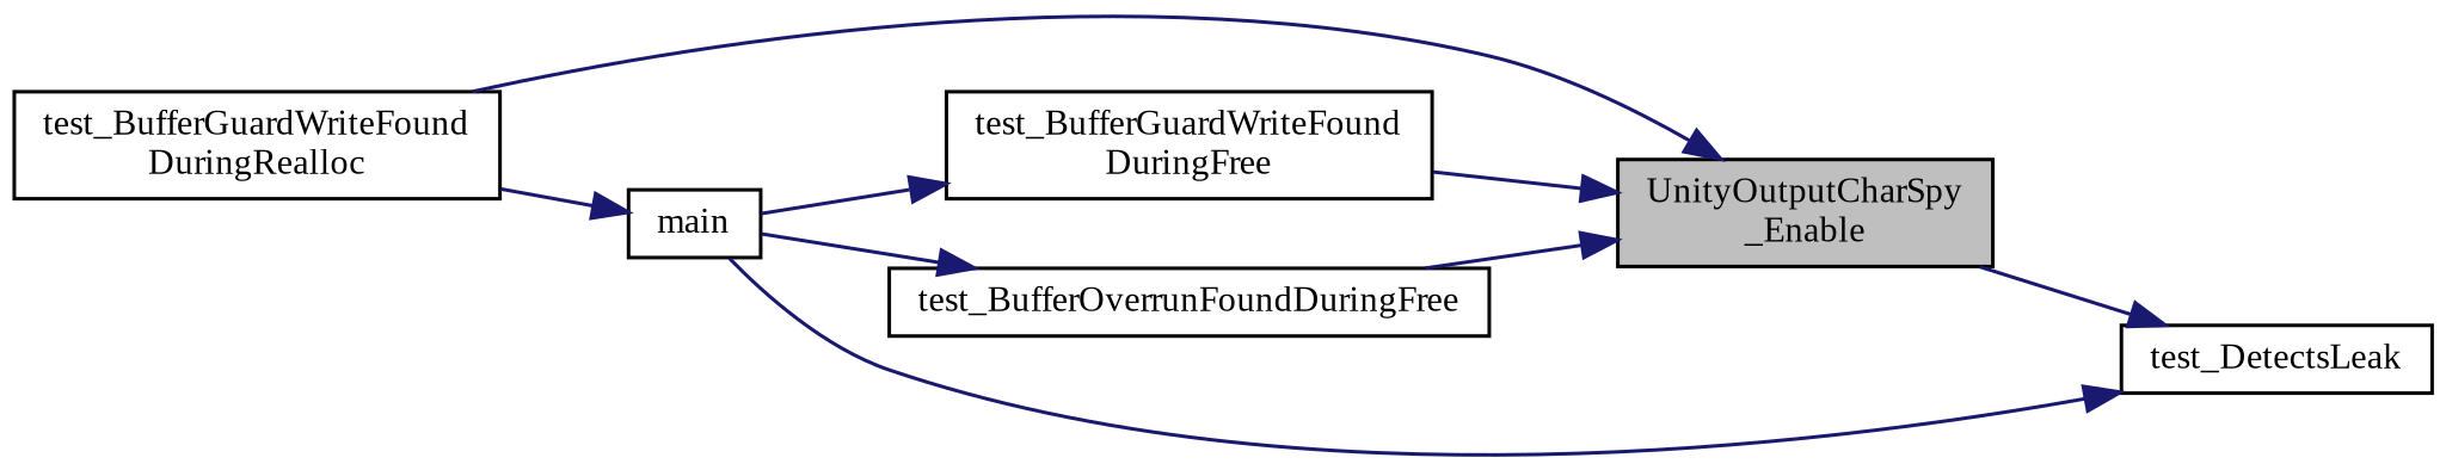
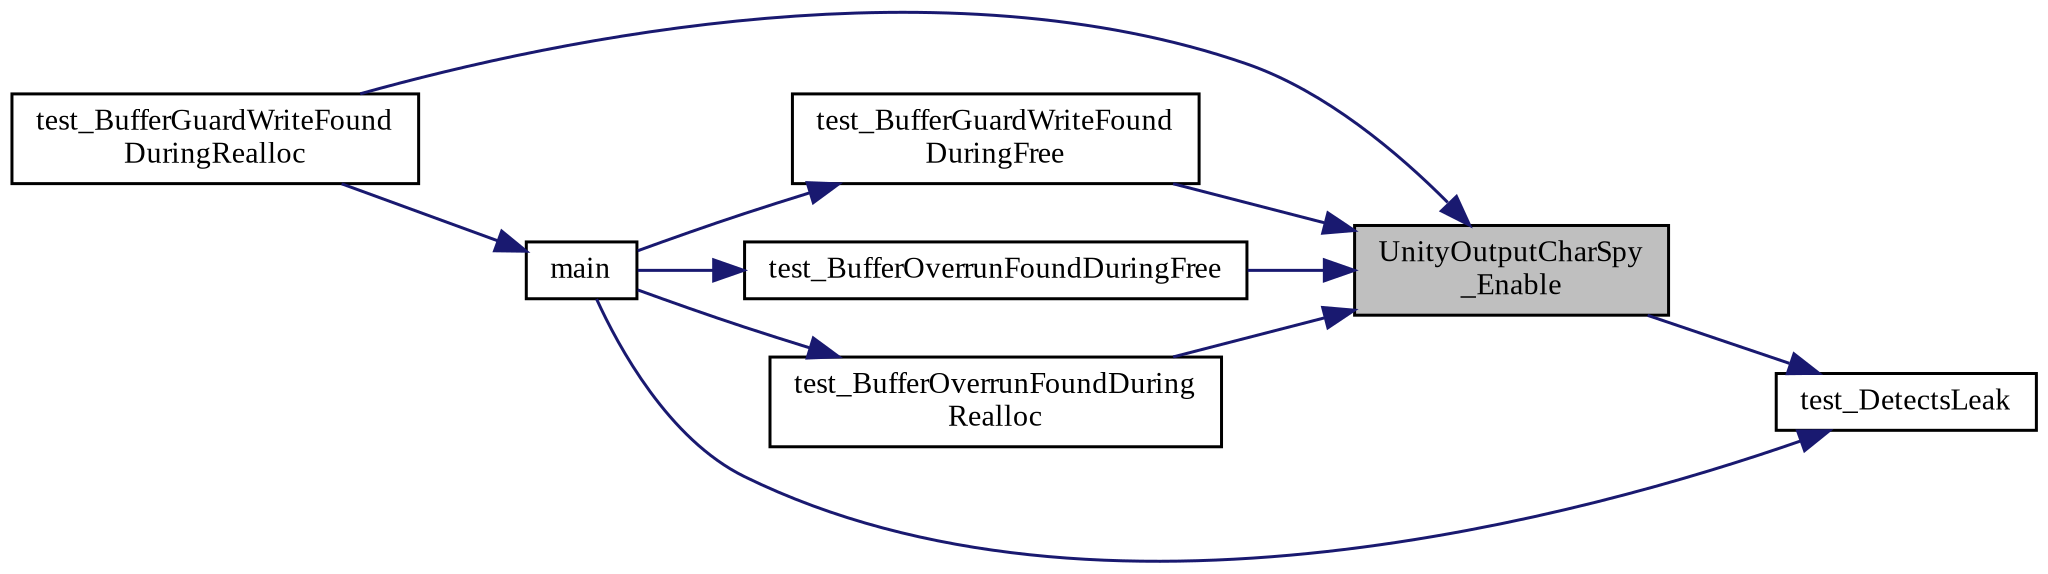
  digraph {
    fontname="Liberation Serif"
    rankdir=RL
    node [color=black fillcolor=white fontname="Liberation Serif" fontsize=10 shape=record style=filled]
    edge [color=midnightblue dir=back fontname="Liberation Serif" fontsize=10 labelfontname=Helvetica labelfontsize=10 style=solid]
    n1 [fillcolor=grey75 fontcolor=black height=0.2 label="UnityOutputCharSpy\l_Enable" width=0.4]
    n2 [height=0.2 label="test_BufferGuardWriteFound\lDuringFree" width=0.4]
    n3 [height=0.2 label="test_BufferGuardWriteFound\lDuringRealloc" width=0.4]
    n4 [height=0.2 label=test_BufferOverrunFoundDuringFree width=0.4]
+   n5 [height=0.2 label="test_BufferOverrunFoundDuring\lRealloc" width=0.4]
    n6 [height=0.2 label=main width=0.4]
    n7 [height=0.2 label=test_DetectsLeak width=0.4]
    n1 -> n2
    n1 -> n3
    n1 -> n4
+   n1 -> n5
    n2 -> n6
    n4 -> n6
+   n5 -> n6
    n6 -> n3
    n7 -> n1
    n7 -> n6
  }
